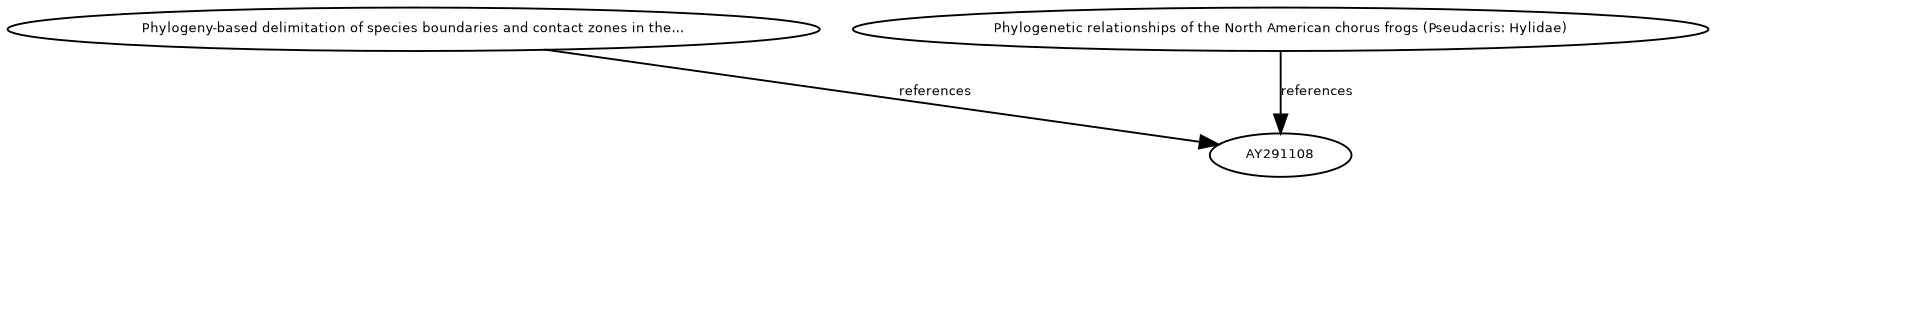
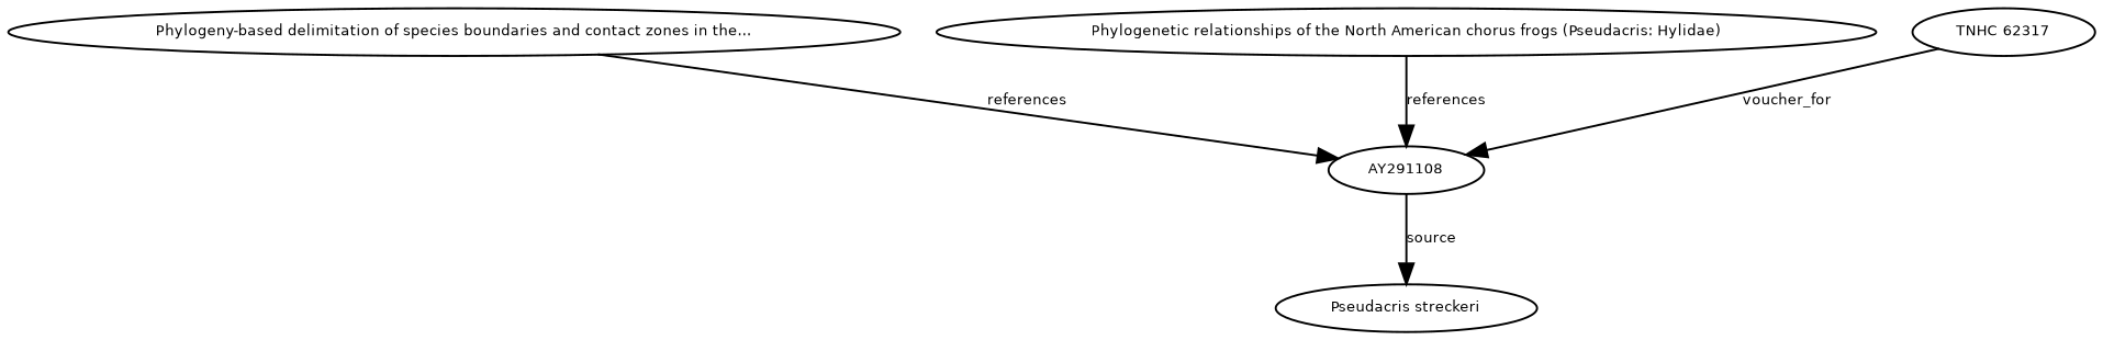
  digraph {
    node [fontname=Helvetica fontsize=7]
    edge [fontname=Helvetica fontsize=7]
    n1 [height=0.27433100247 label=AY291108 width=0.27433100247]
+   n2 [height=0.27433100247 label="Pseudacris streckeri" width=0.27433100247]
    n3 [height=0.27433100247 label="Phylogeny-based delimitation of species boundaries and contact zones in the..." width=0.27433100247]
    n4 [height=0.27433100247 label="Phylogenetic relationships of the North American chorus frogs (Pseudacris: Hylidae)" width=0.27433100247]
+   n5 [height=0.27433100247 label="TNHC 62317" width=0.27433100247]
+   n1 -> n2 [label=source]
    n3 -> n1 [label=references]
    n4 -> n1 [label=references]
+   n5 -> n1 [label=voucher_for]
  }
